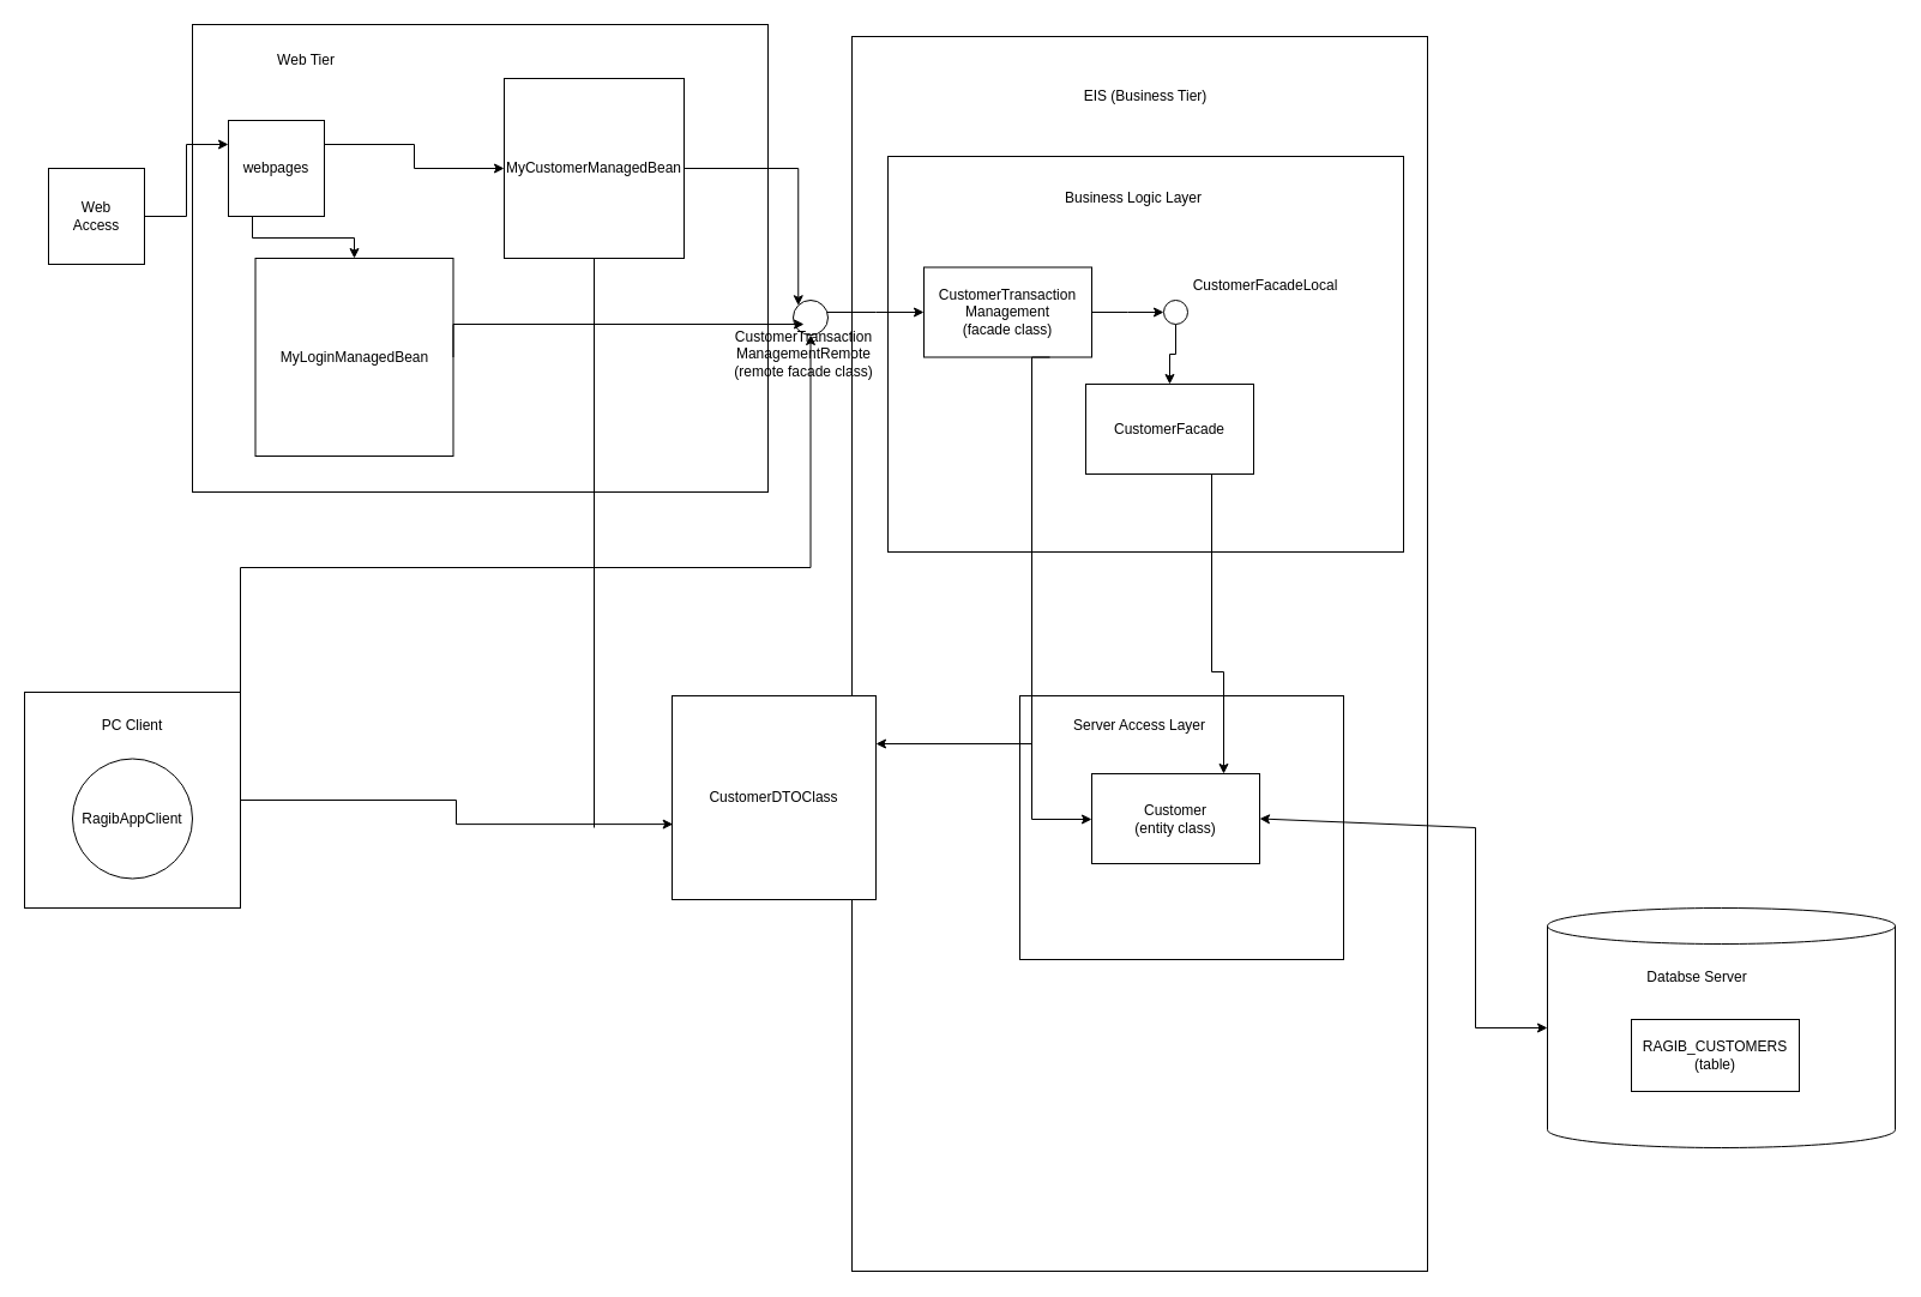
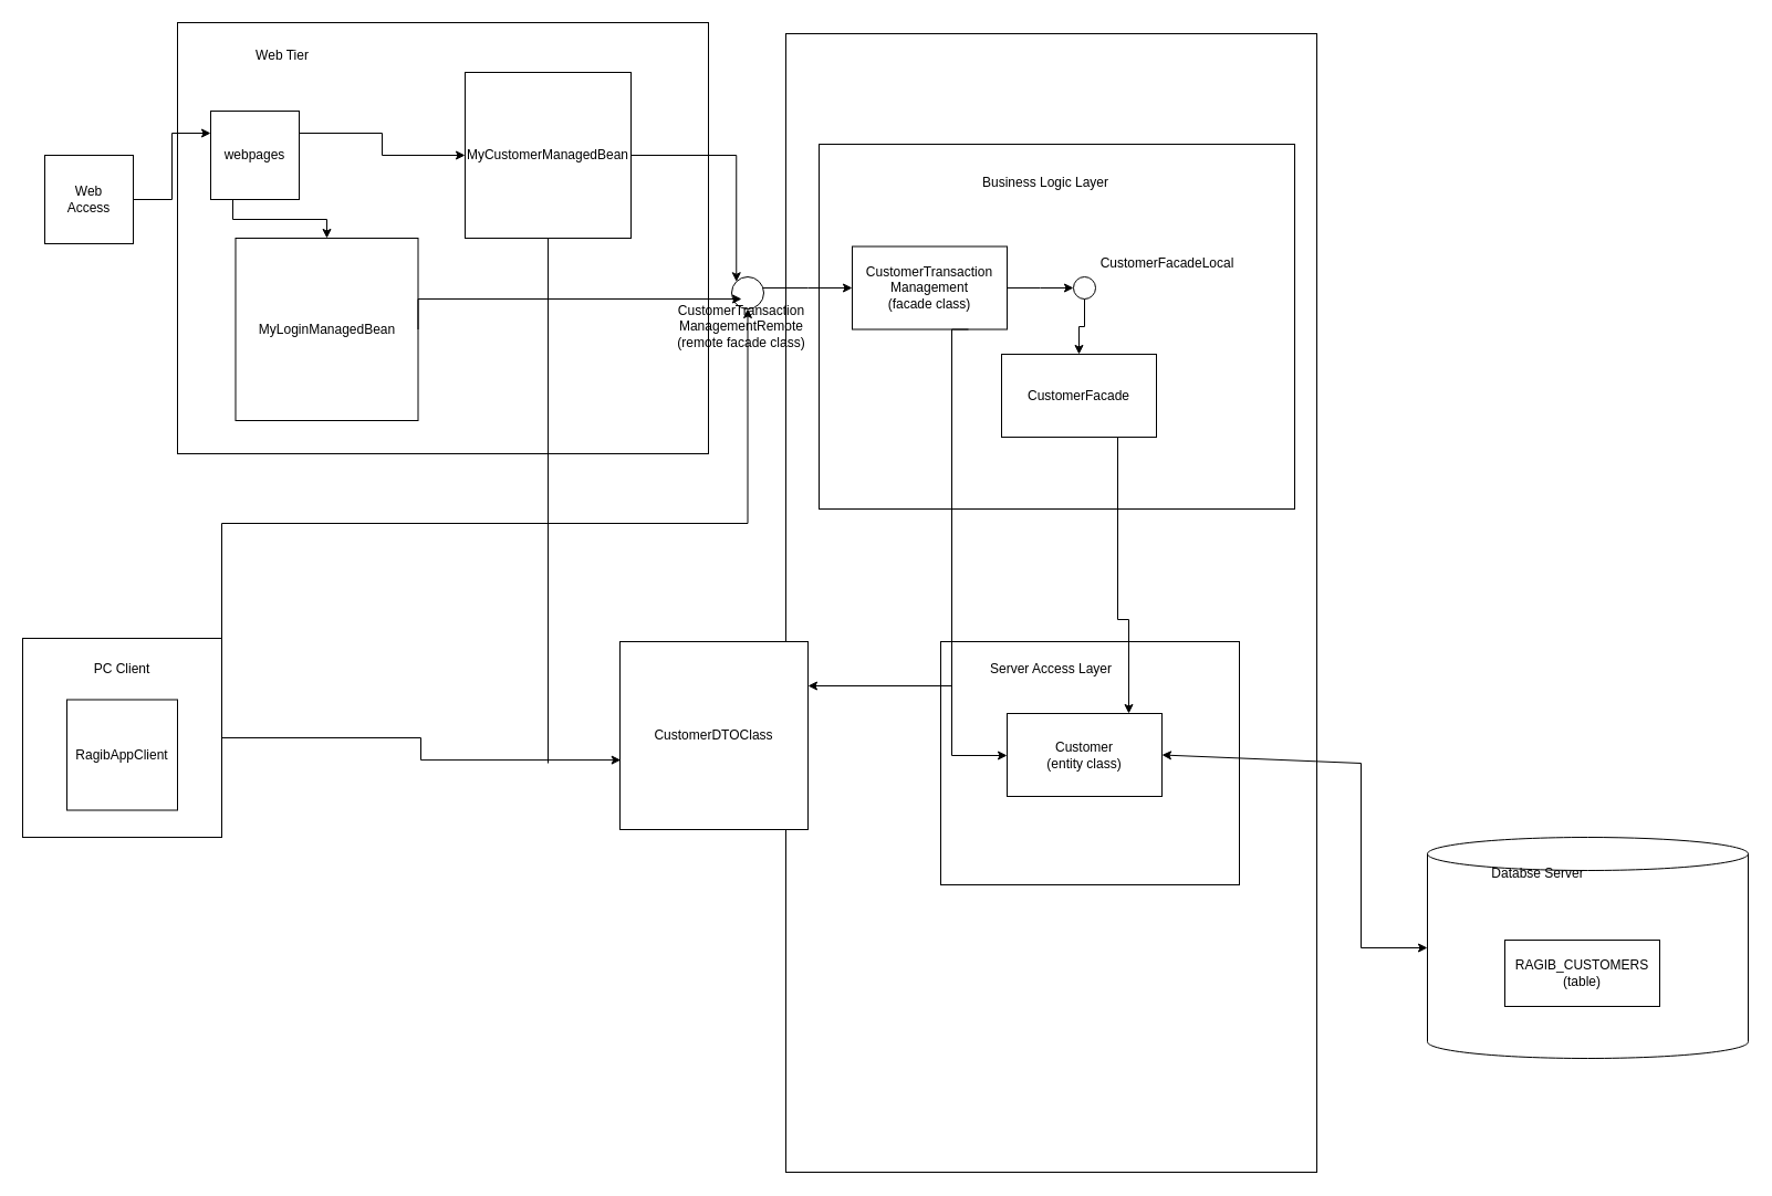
  <mxCell id="0" />
  <mxCell id="1" parent="0" />
  <mxCell id="2" value="" style="rounded=0;whiteSpace=wrap;html=1;" parent="1" vertex="1"><mxGeometry x="160" y="20" width="480" height="390" as="geometry" /></mxCell>
  <mxCell id="3" style="edgeStyle=orthogonalEdgeStyle;rounded=0;orthogonalLoop=1;jettySize=auto;html=1;exitX=1;exitY=0.5;exitDx=0;exitDy=0;entryX=0;entryY=0.25;entryDx=0;entryDy=0;" parent="1" source="4" target="9" edge="1"><mxGeometry relative="1" as="geometry" /></mxCell>
  <mxCell id="4" value="" style="whiteSpace=wrap;html=1;aspect=fixed;" parent="1" vertex="1"><mxGeometry x="40" y="140" width="80" height="80" as="geometry" /></mxCell>
  <mxCell id="5" value="Web Access" style="text;html=1;strokeColor=none;fillColor=none;align=center;verticalAlign=middle;whiteSpace=wrap;rounded=0;" parent="1" vertex="1"><mxGeometry x="50" y="165" width="60" height="30" as="geometry" /></mxCell>
  <mxCell id="6" value="Web Tier" style="text;html=1;strokeColor=none;fillColor=none;align=center;verticalAlign=middle;whiteSpace=wrap;rounded=0;" parent="1" vertex="1"><mxGeometry x="225" y="35" width="60" height="30" as="geometry" /></mxCell>
  <mxCell id="7" style="edgeStyle=orthogonalEdgeStyle;rounded=0;orthogonalLoop=1;jettySize=auto;html=1;exitX=1;exitY=0.25;exitDx=0;exitDy=0;" parent="1" source="9" target="12" edge="1"><mxGeometry relative="1" as="geometry"><mxPoint x="317.5" y="190" as="targetPoint" /></mxGeometry></mxCell>
  <mxCell id="8" style="edgeStyle=elbowEdgeStyle;rounded=0;orthogonalLoop=1;jettySize=auto;elbow=vertical;html=1;exitX=0.25;exitY=1;exitDx=0;exitDy=0;" parent="1" source="9" target="13" edge="1"><mxGeometry relative="1" as="geometry" /></mxCell>
  <mxCell id="9" value="webpages" style="whiteSpace=wrap;html=1;aspect=fixed;" parent="1" vertex="1"><mxGeometry x="190" y="100" width="80" height="80" as="geometry" /></mxCell>
  <mxCell id="10" value="" style="shape=cylinder3;whiteSpace=wrap;html=1;boundedLbl=1;backgroundOutline=1;size=15;" parent="1" vertex="1"><mxGeometry x="1290" y="757" width="290" height="200" as="geometry" /></mxCell>
  <mxCell id="11" style="edgeStyle=elbowEdgeStyle;rounded=0;orthogonalLoop=1;jettySize=auto;html=1;exitX=1;exitY=0.25;exitDx=0;exitDy=0;entryX=0;entryY=0;entryDx=0;entryDy=0;elbow=vertical;" parent="1" source="12" target="22" edge="1"><mxGeometry relative="1" as="geometry"><Array as="points"><mxPoint x="620" y="140" /></Array></mxGeometry></mxCell>
  <mxCell id="12" value="MyCustomerManagedBean" style="whiteSpace=wrap;html=1;aspect=fixed;" parent="1" vertex="1"><mxGeometry x="420" y="65" width="150" height="150" as="geometry" /></mxCell>
  <mxCell id="13" value="MyLoginManagedBean" style="whiteSpace=wrap;html=1;aspect=fixed;" parent="1" vertex="1"><mxGeometry x="212.5" y="215" width="165" height="165" as="geometry" /></mxCell>
  <mxCell id="14" value="" style="rounded=0;whiteSpace=wrap;html=1;" parent="1" vertex="1"><mxGeometry x="710" y="30" width="480" height="1030" as="geometry" /></mxCell>
  <mxCell id="15" value="" style="rounded=0;whiteSpace=wrap;html=1;" parent="1" vertex="1"><mxGeometry x="740" y="130" width="430" height="330" as="geometry" /></mxCell>
- <mxCell id="16" value="EIS (Business Tier)" style="text;html=1;strokeColor=none;fillColor=none;align=center;verticalAlign=middle;whiteSpace=wrap;rounded=0;" parent="1" vertex="1"><mxGeometry x="860" y="65" width="190" height="30" as="geometry" /></mxCell>
  <mxCell id="17" value="Business Logic Layer" style="text;html=1;strokeColor=none;fillColor=none;align=center;verticalAlign=middle;whiteSpace=wrap;rounded=0;" parent="1" vertex="1"><mxGeometry x="850" y="150" width="190" height="30" as="geometry" /></mxCell>
  <mxCell id="18" style="edgeStyle=elbowEdgeStyle;rounded=0;orthogonalLoop=1;jettySize=auto;elbow=vertical;html=1;entryX=0;entryY=0.5;entryDx=0;entryDy=0;" parent="1" source="19" target="24" edge="1"><mxGeometry relative="1" as="geometry" /></mxCell>
  <mxCell id="19" value="&lt;div&gt;CustomerTransaction&lt;/div&gt;&lt;div&gt;Management&lt;/div&gt;&lt;div&gt;(facade class)&lt;br&gt;&lt;/div&gt;" style="rounded=0;whiteSpace=wrap;html=1;" parent="1" vertex="1"><mxGeometry x="770" y="222.5" width="140" height="75" as="geometry" /></mxCell>
  <mxCell id="20" value="CustomerFacade" style="rounded=0;whiteSpace=wrap;html=1;" parent="1" vertex="1"><mxGeometry x="905" y="320" width="140" height="75" as="geometry" /></mxCell>
  <mxCell id="21" style="edgeStyle=elbowEdgeStyle;rounded=0;orthogonalLoop=1;jettySize=auto;elbow=vertical;html=1;entryX=0;entryY=0.5;entryDx=0;entryDy=0;" parent="1" source="22" target="19" edge="1"><mxGeometry relative="1" as="geometry" /></mxCell>
  <mxCell id="22" value="" style="ellipse;whiteSpace=wrap;html=1;aspect=fixed;" parent="1" vertex="1"><mxGeometry x="661" y="250" width="29" height="29" as="geometry" /></mxCell>
  <mxCell id="23" style="edgeStyle=elbowEdgeStyle;rounded=0;orthogonalLoop=1;jettySize=auto;elbow=vertical;html=1;" parent="1" source="24" target="20" edge="1"><mxGeometry relative="1" as="geometry" /></mxCell>
  <mxCell id="24" value="" style="ellipse;whiteSpace=wrap;html=1;aspect=fixed;" parent="1" vertex="1"><mxGeometry x="970" y="250" width="20" height="20" as="geometry" /></mxCell>
  <mxCell id="25" value="" style="rounded=0;whiteSpace=wrap;html=1;" parent="1" vertex="1"><mxGeometry x="850" y="580" width="270" height="220" as="geometry" /></mxCell>
  <mxCell id="26" value="Server Access Layer" style="text;html=1;strokeColor=none;fillColor=none;align=center;verticalAlign=middle;whiteSpace=wrap;rounded=0;" parent="1" vertex="1"><mxGeometry x="860" y="590" width="180" height="30" as="geometry" /></mxCell>
  <mxCell id="27" value="&lt;div&gt;Customer&lt;/div&gt;&lt;div&gt;(entity class)&lt;br&gt;&lt;/div&gt;" style="rounded=0;whiteSpace=wrap;html=1;" parent="1" vertex="1"><mxGeometry x="910" y="645" width="140" height="75" as="geometry" /></mxCell>
- <mxCell id="28" value="Databse Server" style="text;html=1;strokeColor=none;fillColor=none;align=center;verticalAlign=middle;whiteSpace=wrap;rounded=0;" parent="1" vertex="1"><mxGeometry x="1320" y="800" width="190" height="30" as="geometry" /></mxCell>
+ <mxCell id="28" value="Databse Server" style="text;html=1;strokeColor=none;fillColor=none;align=center;verticalAlign=middle;whiteSpace=wrap;rounded=0;" parent="1" vertex="1"><mxGeometry x="1295" y="775" width="190" height="30" as="geometry" /></mxCell>
  <mxCell id="29" value="&lt;div&gt;RAGIB_CUSTOMERS&lt;/div&gt;&lt;div&gt;(table)&lt;br&gt;&lt;/div&gt;" style="rounded=0;whiteSpace=wrap;html=1;" parent="1" vertex="1"><mxGeometry x="1360" y="850" width="140" height="60" as="geometry" /></mxCell>
  <mxCell id="30" style="edgeStyle=orthogonalEdgeStyle;rounded=0;orthogonalLoop=1;jettySize=auto;html=1;entryX=0.004;entryY=0.63;entryDx=0;entryDy=0;entryPerimeter=0;" parent="1" source="32" target="38" edge="1"><mxGeometry relative="1" as="geometry"><mxPoint x="330" y="660" as="targetPoint" /></mxGeometry></mxCell>
  <mxCell id="31" style="edgeStyle=elbowEdgeStyle;rounded=0;orthogonalLoop=1;jettySize=auto;elbow=vertical;html=1;exitX=1;exitY=0.5;exitDx=0;exitDy=0;entryX=0.5;entryY=1;entryDx=0;entryDy=0;" parent="1" source="32" target="22" edge="1"><mxGeometry relative="1" as="geometry" /></mxCell>
  <mxCell id="32" value="" style="whiteSpace=wrap;html=1;aspect=fixed;" parent="1" vertex="1"><mxGeometry x="20" y="577" width="180" height="180" as="geometry" /></mxCell>
  <mxCell id="33" value="PC Client" style="text;html=1;strokeColor=none;fillColor=none;align=center;verticalAlign=middle;whiteSpace=wrap;rounded=0;" parent="1" vertex="1"><mxGeometry x="40" y="590" width="140" height="30" as="geometry" /></mxCell>
- <mxCell id="34" value="RagibAppClient" style="ellipse;whiteSpace=wrap;html=1;aspect=fixed;" parent="1" vertex="1"><mxGeometry x="60" y="632.5" width="100" height="100" as="geometry" /></mxCell>
+ <mxCell id="34" value="RagibAppClient" style="whiteSpace=wrap;html=1;aspect=fixed;" parent="1" vertex="1"><mxGeometry x="60" y="632.5" width="100" height="100" as="geometry" /></mxCell>
  <mxCell id="35" value="&lt;div&gt;CustomerTransaction&lt;/div&gt;&lt;div&gt;ManagementRemote&lt;/div&gt;&lt;div&gt;(remote facade class)&lt;/div&gt;" style="text;html=1;strokeColor=none;fillColor=none;align=center;verticalAlign=middle;whiteSpace=wrap;rounded=0;" parent="1" vertex="1"><mxGeometry x="600" y="260" width="140" height="70" as="geometry" /></mxCell>
  <mxCell id="36" value="CustomerFacadeLocal" style="text;html=1;strokeColor=none;fillColor=none;align=center;verticalAlign=middle;whiteSpace=wrap;rounded=0;" parent="1" vertex="1"><mxGeometry x="960" y="222.5" width="190" height="30" as="geometry" /></mxCell>
  <mxCell id="37" style="edgeStyle=orthogonalEdgeStyle;rounded=0;orthogonalLoop=1;jettySize=auto;elbow=vertical;html=1;exitX=0.75;exitY=1;exitDx=0;exitDy=0;" parent="1" source="19" target="38" edge="1"><mxGeometry relative="1" as="geometry"><Array as="points"><mxPoint x="860" y="298" /><mxPoint x="860" y="620" /></Array></mxGeometry></mxCell>
  <mxCell id="38" value="CustomerDTOClass" style="whiteSpace=wrap;html=1;aspect=fixed;" parent="1" vertex="1"><mxGeometry x="560" y="580" width="170" height="170" as="geometry" /></mxCell>
  <mxCell id="39" value="" style="endArrow=none;html=1;rounded=0;elbow=vertical;" parent="1" target="12" edge="1"><mxGeometry width="50" height="50" relative="1" as="geometry"><mxPoint x="495" y="690" as="sourcePoint" /><mxPoint x="700" y="490" as="targetPoint" /></mxGeometry></mxCell>
  <mxCell id="40" value="" style="endArrow=classic;startArrow=classic;html=1;rounded=0;elbow=vertical;entryX=0;entryY=0.5;entryDx=0;entryDy=0;entryPerimeter=0;exitX=1;exitY=0.5;exitDx=0;exitDy=0;" parent="1" source="27" target="10" edge="1"><mxGeometry width="50" height="50" relative="1" as="geometry"><mxPoint x="740" y="340" as="sourcePoint" /><mxPoint x="790" y="290" as="targetPoint" /><Array as="points"><mxPoint x="1230" y="690" /><mxPoint x="1230" y="857" /></Array></mxGeometry></mxCell>
  <mxCell id="41" style="edgeStyle=elbowEdgeStyle;rounded=0;orthogonalLoop=1;jettySize=auto;html=1;exitX=1;exitY=0.5;exitDx=0;exitDy=0;elbow=vertical;" edge="1" parent="1" source="13"><mxGeometry relative="1" as="geometry"><Array as="points"><mxPoint x="540" y="270" /></Array><mxPoint x="580" y="112.5" as="sourcePoint" /><mxPoint x="670" y="270" as="targetPoint" /></mxGeometry></mxCell>
  <mxCell id="42" style="edgeStyle=elbowEdgeStyle;rounded=0;orthogonalLoop=1;jettySize=auto;elbow=vertical;html=1;exitX=0.75;exitY=1;exitDx=0;exitDy=0;" parent="1" source="20" target="27" edge="1"><mxGeometry relative="1" as="geometry"><mxPoint x="1035" y="473" as="targetPoint" /><Array as="points"><mxPoint x="1020" y="560" /></Array></mxGeometry></mxCell>
  <mxCell id="43" style="edgeStyle=orthogonalEdgeStyle;rounded=0;orthogonalLoop=1;jettySize=auto;elbow=vertical;html=1;" edge="1" parent="1" source="19" target="27"><mxGeometry relative="1" as="geometry"><Array as="points"><mxPoint x="860" y="683" /></Array><mxPoint x="885" y="307.5" as="sourcePoint" /><mxPoint x="740" y="630.077" as="targetPoint" /></mxGeometry></mxCell>
